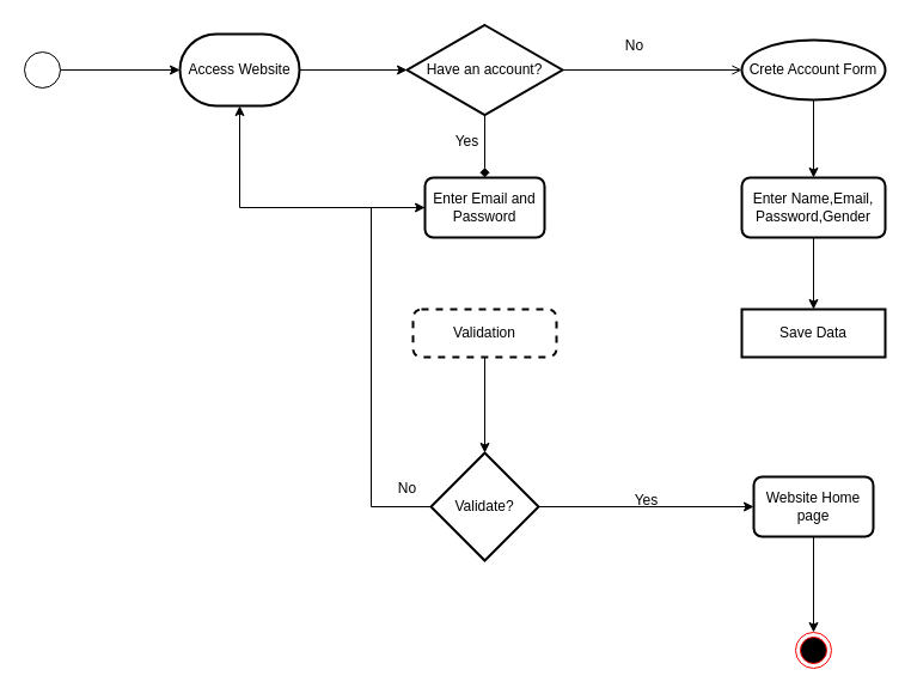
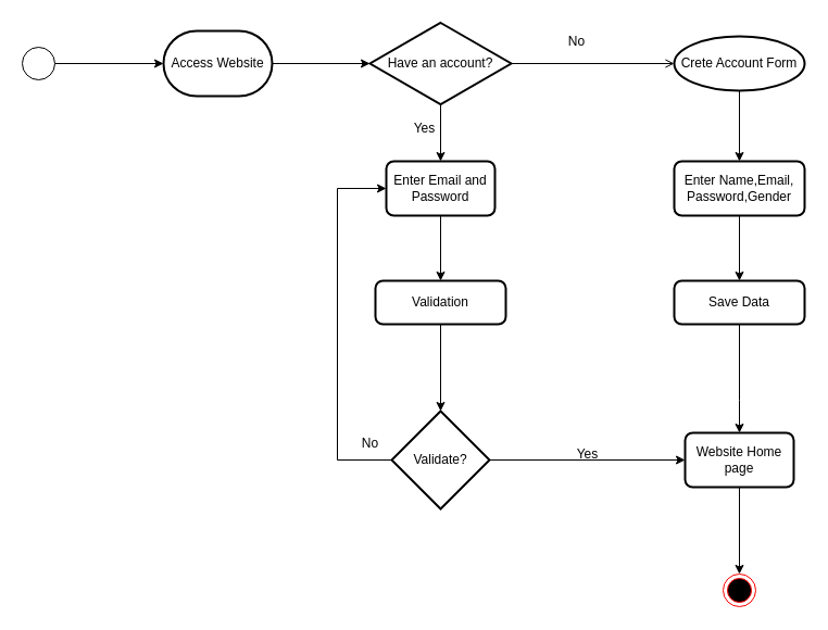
  <mxCell id="0" />
  <mxCell id="1" parent="0" />
  <mxCell id="2" value="" style="edgeStyle=orthogonalEdgeStyle;rounded=0;orthogonalLoop=1;jettySize=auto;html=1;" edge="1" parent="1" source="3" target="5"><mxGeometry relative="1" as="geometry" /></mxCell>
  <mxCell id="3" value="" style="ellipse;whiteSpace=wrap;html=1;aspect=fixed;" vertex="1" parent="1"><mxGeometry x="20" y="43" width="30" height="30" as="geometry" /></mxCell>
  <mxCell id="4" value="" style="edgeStyle=orthogonalEdgeStyle;rounded=0;orthogonalLoop=1;jettySize=auto;html=1;" edge="1" parent="1" source="5" target="8"><mxGeometry relative="1" as="geometry" /></mxCell>
  <mxCell id="5" value="Access Website" style="strokeWidth=2;html=1;shape=mxgraph.flowchart.terminator;whiteSpace=wrap;" vertex="1" parent="1"><mxGeometry x="150" y="28" width="100" height="60" as="geometry" /></mxCell>
  <mxCell id="6" value="" style="edgeStyle=orthogonalEdgeStyle;rounded=0;orthogonalLoop=1;jettySize=auto;html=1;endArrow=open;" edge="1" parent="1" source="8" target="10"><mxGeometry relative="1" as="geometry" /></mxCell>
- <mxCell id="7" value="" style="edgeStyle=orthogonalEdgeStyle;rounded=0;orthogonalLoop=1;jettySize=auto;html=1;endArrow=diamond;" edge="1" parent="1" source="8" target="12"><mxGeometry relative="1" as="geometry" /></mxCell>
+ <mxCell id="7" value="" style="edgeStyle=orthogonalEdgeStyle;rounded=0;orthogonalLoop=1;jettySize=auto;html=1;" edge="1" parent="1" source="8" target="12"><mxGeometry relative="1" as="geometry" /></mxCell>
  <mxCell id="8" value="Have an account?" style="strokeWidth=2;html=1;shape=mxgraph.flowchart.decision;whiteSpace=wrap;" vertex="1" parent="1"><mxGeometry x="340" y="20.5" width="130" height="75" as="geometry" /></mxCell>
  <mxCell id="9" value="" style="edgeStyle=orthogonalEdgeStyle;rounded=0;orthogonalLoop=1;jettySize=auto;html=1;" edge="1" parent="1" source="10" target="14"><mxGeometry relative="1" as="geometry"><Array as="points"><mxPoint x="680" y="193" /></Array></mxGeometry></mxCell>
  <mxCell id="10" value="Crete Account Form" style="ellipse;whiteSpace=wrap;html=1;absoluteArcSize=1;arcSize=14;strokeWidth=2;" vertex="1" parent="1"><mxGeometry x="620" y="33" width="120" height="50" as="geometry" /></mxCell>
- <mxCell id="11" value="" style="edgeStyle=orthogonalEdgeStyle;rounded=0;orthogonalLoop=1;jettySize=auto;html=1;" edge="1" parent="1" source="12" target="5"><mxGeometry relative="1" as="geometry" /></mxCell>
+ <mxCell id="11" value="" style="edgeStyle=orthogonalEdgeStyle;rounded=0;orthogonalLoop=1;jettySize=auto;html=1;" edge="1" parent="1" source="12" target="18"><mxGeometry relative="1" as="geometry" /></mxCell>
  <mxCell id="12" value="&lt;div&gt;Enter Email and&lt;/div&gt;&lt;div&gt;Password&lt;br&gt;&lt;/div&gt;" style="rounded=1;whiteSpace=wrap;html=1;absoluteArcSize=1;arcSize=14;strokeWidth=2;" vertex="1" parent="1"><mxGeometry x="355" y="148" width="100" height="50" as="geometry" /></mxCell>
  <mxCell id="13" value="" style="edgeStyle=orthogonalEdgeStyle;rounded=0;orthogonalLoop=1;jettySize=auto;html=1;" edge="1" parent="1" source="14" target="16"><mxGeometry relative="1" as="geometry" /></mxCell>
  <mxCell id="14" value="&lt;div&gt;Enter Name,Email,&lt;/div&gt;&lt;div&gt;Password,Gender&lt;br&gt;&lt;/div&gt;" style="rounded=1;whiteSpace=wrap;html=1;absoluteArcSize=1;arcSize=14;strokeWidth=2;" vertex="1" parent="1"><mxGeometry x="620" y="148" width="120" height="50" as="geometry" /></mxCell>
- <mxCell id="16" value="Save Data" style="whiteSpace=wrap;html=1;absoluteArcSize=1;arcSize=14;strokeWidth=2;rounded=0;" vertex="1" parent="1"><mxGeometry x="620" y="258" width="120" height="40" as="geometry" /></mxCell>
+ <mxCell id="15" value="" style="edgeStyle=orthogonalEdgeStyle;rounded=0;orthogonalLoop=1;jettySize=auto;html=1;" edge="1" parent="1" source="16" target="23"><mxGeometry relative="1" as="geometry"><Array as="points"><mxPoint x="680" y="368" /><mxPoint x="680" y="368" /></Array></mxGeometry></mxCell>
+ <mxCell id="16" value="Save Data" style="rounded=1;whiteSpace=wrap;html=1;absoluteArcSize=1;arcSize=14;strokeWidth=2;" vertex="1" parent="1"><mxGeometry x="620" y="258" width="120" height="40" as="geometry" /></mxCell>
  <mxCell id="17" value="" style="edgeStyle=orthogonalEdgeStyle;rounded=0;orthogonalLoop=1;jettySize=auto;html=1;" edge="1" parent="1" source="18" target="21"><mxGeometry relative="1" as="geometry" /></mxCell>
- <mxCell id="18" value="Validation" style="rounded=1;whiteSpace=wrap;html=1;absoluteArcSize=1;arcSize=14;strokeWidth=2;dashed=1;" vertex="1" parent="1"><mxGeometry x="345" y="258" width="120" height="40" as="geometry" /></mxCell>
+ <mxCell id="18" value="Validation" style="rounded=1;whiteSpace=wrap;html=1;absoluteArcSize=1;arcSize=14;strokeWidth=2;" vertex="1" parent="1"><mxGeometry x="345" y="258" width="120" height="40" as="geometry" /></mxCell>
  <mxCell id="19" style="edgeStyle=orthogonalEdgeStyle;rounded=0;orthogonalLoop=1;jettySize=auto;html=1;entryX=0;entryY=0.5;entryDx=0;entryDy=0;" edge="1" parent="1" source="21" target="12"><mxGeometry relative="1" as="geometry"><Array as="points"><mxPoint x="310" y="423" /><mxPoint x="310" y="173" /></Array></mxGeometry></mxCell>
  <mxCell id="20" style="edgeStyle=orthogonalEdgeStyle;rounded=0;orthogonalLoop=1;jettySize=auto;html=1;entryX=0;entryY=0.5;entryDx=0;entryDy=0;" edge="1" parent="1" source="21" target="23"><mxGeometry relative="1" as="geometry" /></mxCell>
  <mxCell id="21" value="Validate?" style="strokeWidth=2;html=1;shape=mxgraph.flowchart.decision;whiteSpace=wrap;" vertex="1" parent="1"><mxGeometry x="360" y="378" width="90" height="90" as="geometry" /></mxCell>
  <mxCell id="22" value="" style="edgeStyle=orthogonalEdgeStyle;rounded=0;orthogonalLoop=1;jettySize=auto;html=1;" edge="1" parent="1" source="23" target="24"><mxGeometry relative="1" as="geometry" /></mxCell>
  <mxCell id="23" value="Website Home page" style="rounded=1;whiteSpace=wrap;html=1;absoluteArcSize=1;arcSize=14;strokeWidth=2;" vertex="1" parent="1"><mxGeometry x="630" y="398" width="100" height="50" as="geometry" /></mxCell>
  <mxCell id="24" value="" style="ellipse;html=1;shape=endState;fillColor=#000000;strokeColor=#ff0000;" vertex="1" parent="1"><mxGeometry x="665" y="528" width="30" height="30" as="geometry" /></mxCell>
  <mxCell id="25" value="No" style="text;html=1;align=center;verticalAlign=middle;resizable=0;points=[];autosize=1;strokeColor=none;fillColor=none;" vertex="1" parent="1"><mxGeometry x="510" y="23" width="40" height="30" as="geometry" /></mxCell>
  <mxCell id="26" value="Yes" style="text;html=1;align=center;verticalAlign=middle;resizable=0;points=[];autosize=1;strokeColor=none;fillColor=none;" vertex="1" parent="1"><mxGeometry x="370" y="103" width="40" height="30" as="geometry" /></mxCell>
  <mxCell id="27" value="Yes" style="text;html=1;align=center;verticalAlign=middle;resizable=0;points=[];autosize=1;strokeColor=none;fillColor=none;" vertex="1" parent="1"><mxGeometry x="520" y="403" width="40" height="30" as="geometry" /></mxCell>
  <mxCell id="28" value="No" style="text;html=1;align=center;verticalAlign=middle;resizable=0;points=[];autosize=1;strokeColor=none;fillColor=none;" vertex="1" parent="1"><mxGeometry x="320" y="393" width="40" height="30" as="geometry" /></mxCell>
